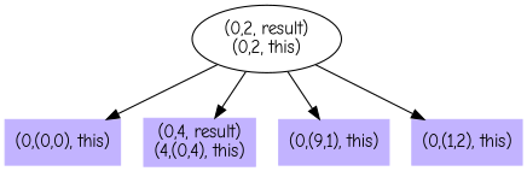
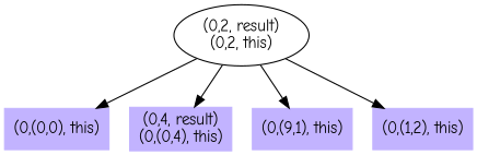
  digraph {
    fontname="Comic Neue"
    node [color=".7 .3 1.0" fontname="Comic Neue" shape=box style=filled]
    edge [fontname="Comic Neue"]
    n1 [label="(0,(0,0), this)"]
-   n2 [label="(0,4, result)\n(4,(0,4), this)"]
+   n2 [label="(0,4, result)\n(0,(0,4), this)"]
    n3 [label="(0,(9,1), this)"]
    n4 [label="(0,(1,2), this)"]
    n5 [label="(0,2, result)\n(0,2, this)" color="" shape="" style=""]
    n5 -> n1
    n5 -> n2
    n5 -> n3
    n5 -> n4
  }
